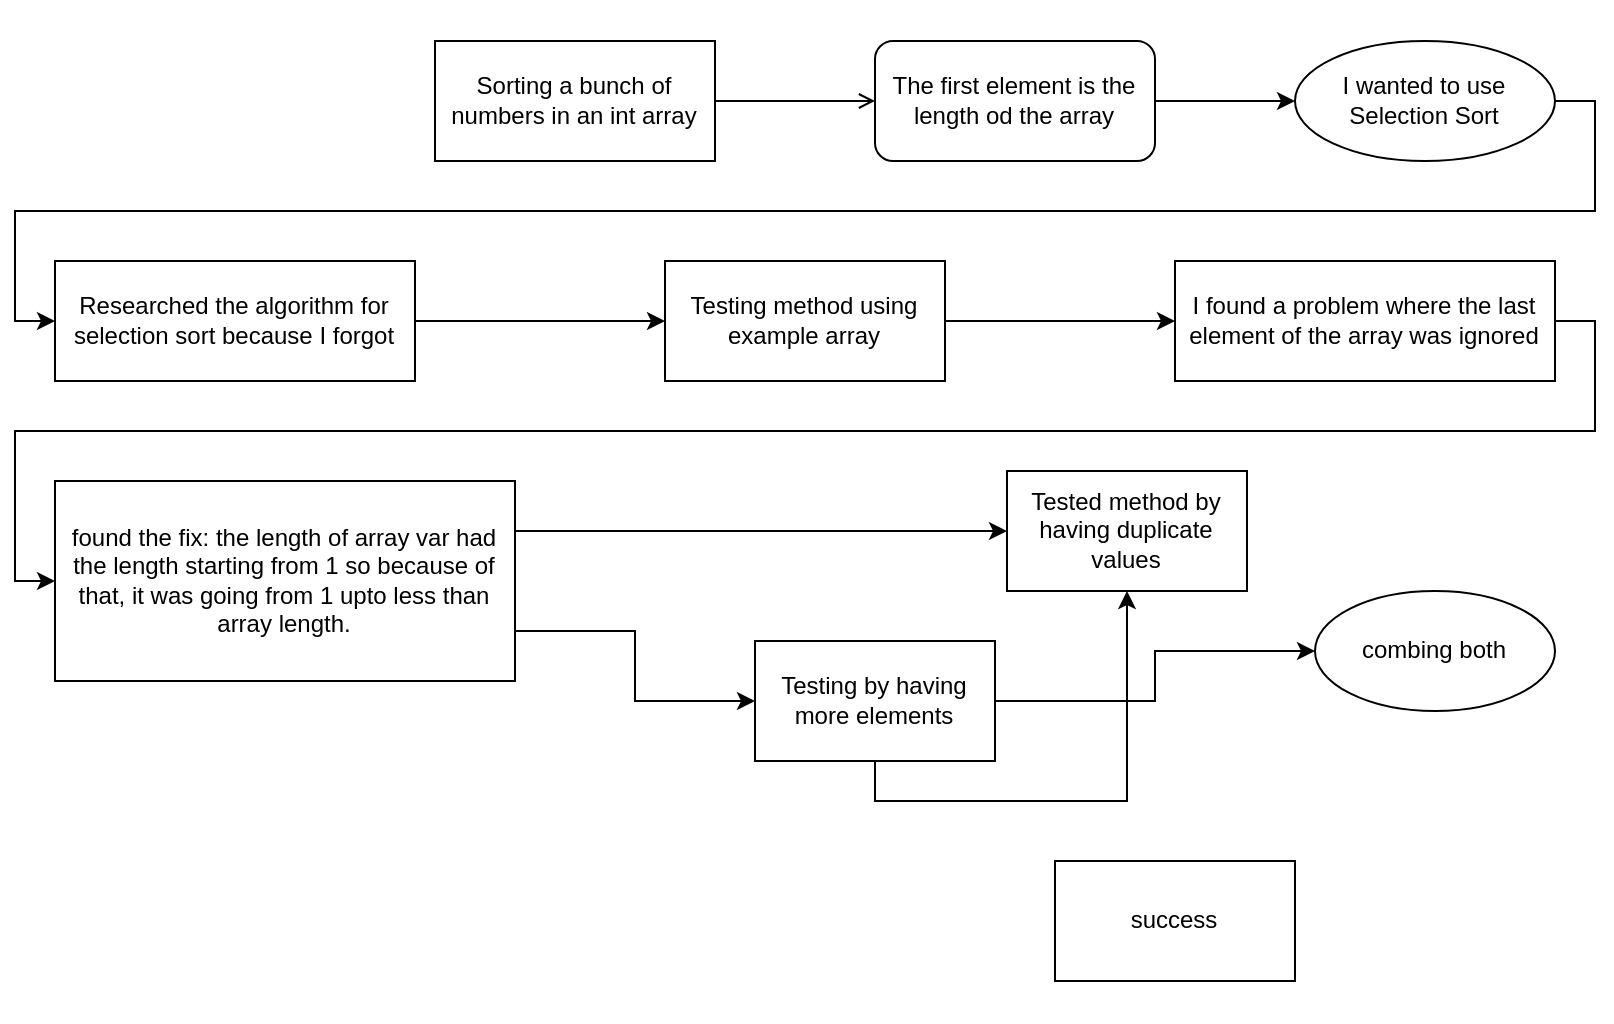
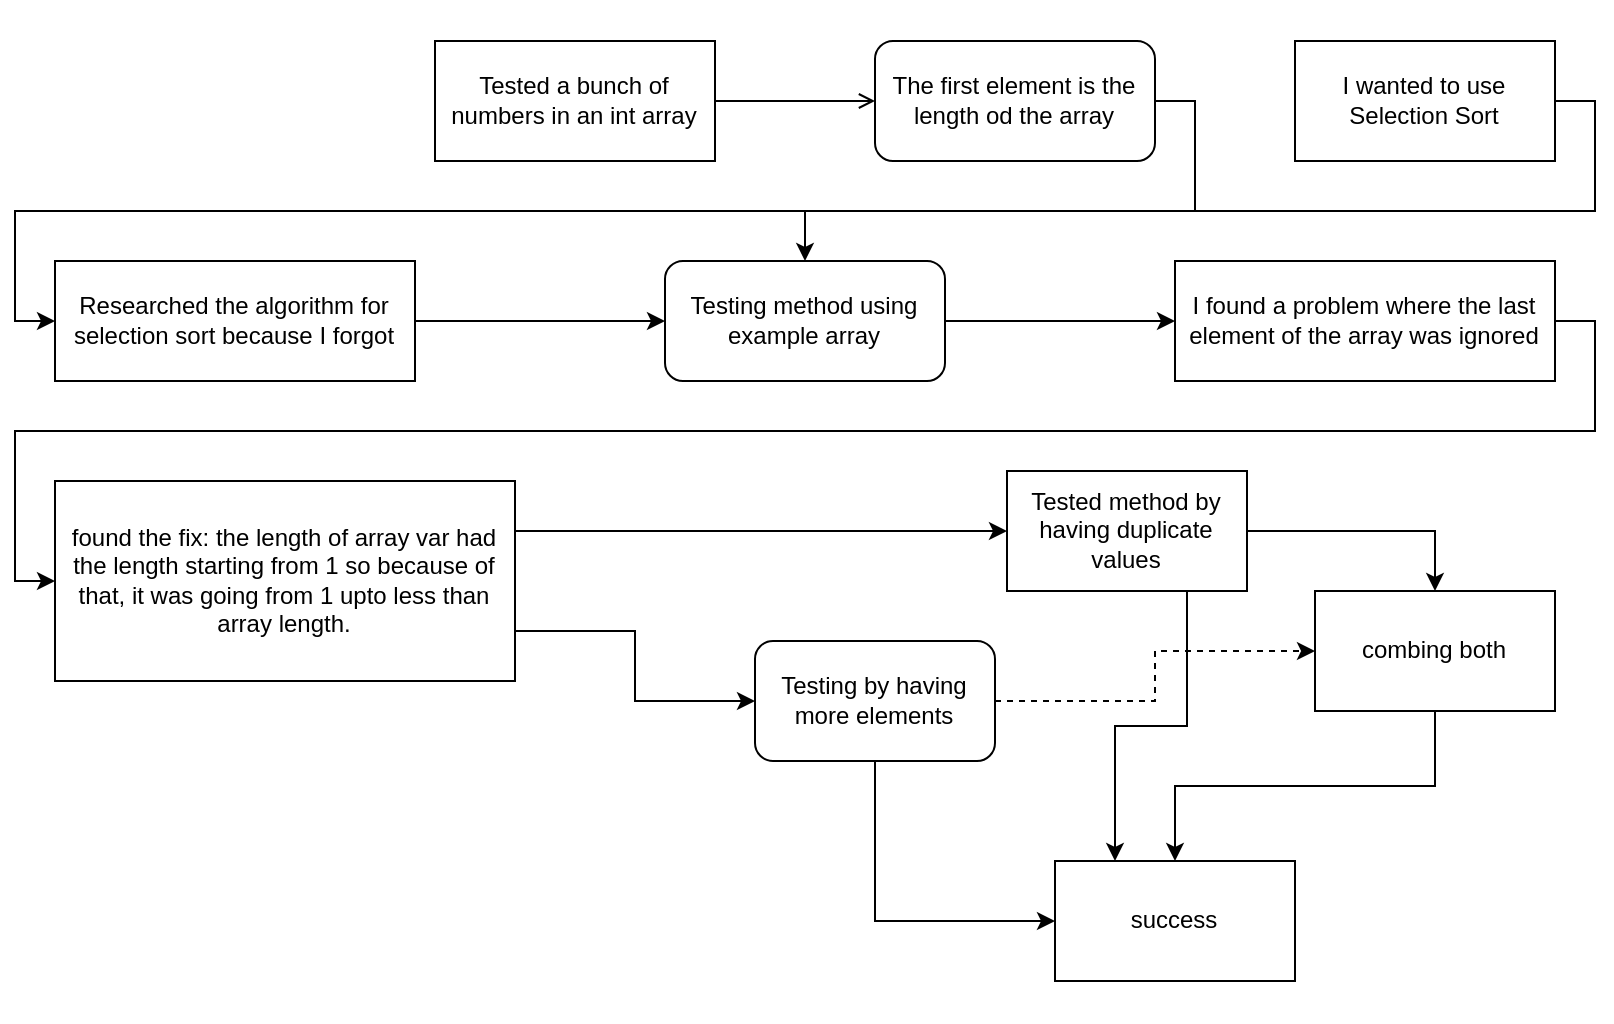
  <mxCell id="0" />
  <mxCell id="1" parent="0" />
  <mxCell id="2" style="edgeStyle=orthogonalEdgeStyle;rounded=0;orthogonalLoop=1;jettySize=auto;html=1;exitX=1;exitY=0.5;exitDx=0;exitDy=0;entryX=0;entryY=0.5;entryDx=0;entryDy=0;endArrow=open;" edge="1" parent="1" source="3" target="5"><mxGeometry relative="1" as="geometry" /></mxCell>
- <mxCell id="3" value="Sorting a bunch of numbers in an int array" style="rounded=0;whiteSpace=wrap;html=1;" vertex="1" parent="1"><mxGeometry x="210" y="20" width="140" height="60" as="geometry" /></mxCell>
- <mxCell id="4" style="edgeStyle=orthogonalEdgeStyle;rounded=0;orthogonalLoop=1;jettySize=auto;html=1;exitX=1;exitY=0.5;exitDx=0;exitDy=0;entryX=0;entryY=0.5;entryDx=0;entryDy=0;" edge="1" parent="1" source="5" target="7"><mxGeometry relative="1" as="geometry" /></mxCell>
+ <mxCell id="3" value="Tested a bunch of numbers in an int array" style="rounded=0;whiteSpace=wrap;html=1;" vertex="1" parent="1"><mxGeometry x="210" y="20" width="140" height="60" as="geometry" /></mxCell>
+ <mxCell id="4" style="edgeStyle=orthogonalEdgeStyle;rounded=0;orthogonalLoop=1;jettySize=auto;html=1;exitX=1;exitY=0.5;exitDx=0;exitDy=0;" edge="1" parent="1" source="5" target="16"><mxGeometry relative="1" as="geometry" /></mxCell>
  <mxCell id="5" value="The first element is the length od the array" style="whiteSpace=wrap;html=1;rounded=1;" vertex="1" parent="1"><mxGeometry x="430" y="20" width="140" height="60" as="geometry" /></mxCell>
  <mxCell id="6" style="edgeStyle=orthogonalEdgeStyle;rounded=0;orthogonalLoop=1;jettySize=auto;html=1;exitX=1;exitY=0.5;exitDx=0;exitDy=0;entryX=0;entryY=0.5;entryDx=0;entryDy=0;" edge="1" parent="1" source="7" target="9"><mxGeometry relative="1" as="geometry" /></mxCell>
- <mxCell id="7" value="I wanted to use Selection Sort" style="ellipse;whiteSpace=wrap;html=1;" vertex="1" parent="1"><mxGeometry x="640" y="20" width="130" height="60" as="geometry" /></mxCell>
+ <mxCell id="7" value="I wanted to use Selection Sort" style="rounded=0;whiteSpace=wrap;html=1;" vertex="1" parent="1"><mxGeometry x="640" y="20" width="130" height="60" as="geometry" /></mxCell>
  <mxCell id="8" style="edgeStyle=orthogonalEdgeStyle;rounded=0;orthogonalLoop=1;jettySize=auto;html=1;exitX=1;exitY=0.5;exitDx=0;exitDy=0;entryX=0;entryY=0.5;entryDx=0;entryDy=0;" edge="1" parent="1" source="9" target="16"><mxGeometry relative="1" as="geometry" /></mxCell>
  <mxCell id="9" value="Researched the algorithm for selection sort because I forgot" style="rounded=0;whiteSpace=wrap;html=1;" vertex="1" parent="1"><mxGeometry x="20" y="130" width="180" height="60" as="geometry" /></mxCell>
  <mxCell id="10" style="edgeStyle=orthogonalEdgeStyle;rounded=0;orthogonalLoop=1;jettySize=auto;html=1;exitX=1;exitY=0.5;exitDx=0;exitDy=0;entryX=0;entryY=0.5;entryDx=0;entryDy=0;" edge="1" parent="1" source="11" target="14"><mxGeometry relative="1" as="geometry" /></mxCell>
  <mxCell id="11" value="I found a problem where the last element of the array was ignored" style="rounded=0;whiteSpace=wrap;html=1;" vertex="1" parent="1"><mxGeometry x="580" y="130" width="190" height="60" as="geometry" /></mxCell>
  <mxCell id="12" style="edgeStyle=orthogonalEdgeStyle;rounded=0;orthogonalLoop=1;jettySize=auto;html=1;exitX=1;exitY=0.25;exitDx=0;exitDy=0;entryX=0;entryY=0.5;entryDx=0;entryDy=0;" edge="1" parent="1" source="14" target="19"><mxGeometry relative="1" as="geometry" /></mxCell>
  <mxCell id="13" style="edgeStyle=orthogonalEdgeStyle;rounded=0;orthogonalLoop=1;jettySize=auto;html=1;exitX=1;exitY=0.75;exitDx=0;exitDy=0;entryX=0;entryY=0.5;entryDx=0;entryDy=0;" edge="1" parent="1" source="14" target="23"><mxGeometry relative="1" as="geometry" /></mxCell>
  <mxCell id="14" value="found the fix: the length of array var had the length starting from 1 so because of that, it was going from 1 upto less than array length." style="rounded=0;whiteSpace=wrap;html=1;" vertex="1" parent="1"><mxGeometry x="20" y="240" width="230" height="100" as="geometry" /></mxCell>
  <mxCell id="15" style="edgeStyle=orthogonalEdgeStyle;rounded=0;orthogonalLoop=1;jettySize=auto;html=1;exitX=1;exitY=0.5;exitDx=0;exitDy=0;entryX=0;entryY=0.5;entryDx=0;entryDy=0;" edge="1" parent="1" source="16" target="11"><mxGeometry relative="1" as="geometry" /></mxCell>
- <mxCell id="16" value="Testing method using example array" style="rounded=0;whiteSpace=wrap;html=1;" vertex="1" parent="1"><mxGeometry x="325" y="130" width="140" height="60" as="geometry" /></mxCell>
+ <mxCell id="16" value="Testing method using example array" style="whiteSpace=wrap;html=1;rounded=1;" vertex="1" parent="1"><mxGeometry x="325" y="130" width="140" height="60" as="geometry" /></mxCell>
+ <mxCell id="17" style="edgeStyle=orthogonalEdgeStyle;rounded=0;orthogonalLoop=1;jettySize=auto;html=1;exitX=0.75;exitY=1;exitDx=0;exitDy=0;entryX=0.25;entryY=0;entryDx=0;entryDy=0;" edge="1" parent="1" source="19" target="20"><mxGeometry relative="1" as="geometry" /></mxCell>
+ <mxCell id="18" style="edgeStyle=orthogonalEdgeStyle;rounded=0;orthogonalLoop=1;jettySize=auto;html=1;exitX=1;exitY=0.5;exitDx=0;exitDy=0;entryX=0.5;entryY=0;entryDx=0;entryDy=0;" edge="1" parent="1" source="19" target="25"><mxGeometry relative="1" as="geometry" /></mxCell>
  <mxCell id="19" value="Tested method by having duplicate values" style="rounded=0;whiteSpace=wrap;html=1;" vertex="1" parent="1"><mxGeometry x="496" y="235" width="120" height="60" as="geometry" /></mxCell>
  <mxCell id="20" value="success" style="rounded=0;whiteSpace=wrap;html=1;" vertex="1" parent="1"><mxGeometry x="520" y="430" width="120" height="60" as="geometry" /></mxCell>
- <mxCell id="21" style="edgeStyle=orthogonalEdgeStyle;rounded=0;orthogonalLoop=1;jettySize=auto;html=1;exitX=0.5;exitY=1;exitDx=0;exitDy=0;" edge="1" parent="1" source="23" target="19"><mxGeometry relative="1" as="geometry" /></mxCell>
- <mxCell id="22" style="edgeStyle=orthogonalEdgeStyle;rounded=0;orthogonalLoop=1;jettySize=auto;html=1;exitX=1;exitY=0.5;exitDx=0;exitDy=0;entryX=0;entryY=0.5;entryDx=0;entryDy=0;" edge="1" parent="1" source="23" target="25"><mxGeometry relative="1" as="geometry" /></mxCell>
- <mxCell id="23" value="Testing by having more elements" style="rounded=0;whiteSpace=wrap;html=1;" vertex="1" parent="1"><mxGeometry x="370" y="320" width="120" height="60" as="geometry" /></mxCell>
- <mxCell id="25" value="combing both" style="ellipse;whiteSpace=wrap;html=1;" vertex="1" parent="1"><mxGeometry x="650" y="295" width="120" height="60" as="geometry" /></mxCell>
+ <mxCell id="21" style="edgeStyle=orthogonalEdgeStyle;rounded=0;orthogonalLoop=1;jettySize=auto;html=1;exitX=0.5;exitY=1;exitDx=0;exitDy=0;entryX=0;entryY=0.5;entryDx=0;entryDy=0;" edge="1" parent="1" source="23" target="20"><mxGeometry relative="1" as="geometry" /></mxCell>
+ <mxCell id="22" style="edgeStyle=orthogonalEdgeStyle;rounded=0;orthogonalLoop=1;jettySize=auto;html=1;exitX=1;exitY=0.5;exitDx=0;exitDy=0;entryX=0;entryY=0.5;entryDx=0;entryDy=0;dashed=1;" edge="1" parent="1" source="23" target="25"><mxGeometry relative="1" as="geometry" /></mxCell>
+ <mxCell id="23" value="Testing by having more elements" style="whiteSpace=wrap;html=1;rounded=1;" vertex="1" parent="1"><mxGeometry x="370" y="320" width="120" height="60" as="geometry" /></mxCell>
+ <mxCell id="24" style="edgeStyle=orthogonalEdgeStyle;rounded=0;orthogonalLoop=1;jettySize=auto;html=1;exitX=0.5;exitY=1;exitDx=0;exitDy=0;entryX=0.5;entryY=0;entryDx=0;entryDy=0;" edge="1" parent="1" source="25" target="20"><mxGeometry relative="1" as="geometry" /></mxCell>
+ <mxCell id="25" value="combing both" style="rounded=0;whiteSpace=wrap;html=1;" vertex="1" parent="1"><mxGeometry x="650" y="295" width="120" height="60" as="geometry" /></mxCell>
